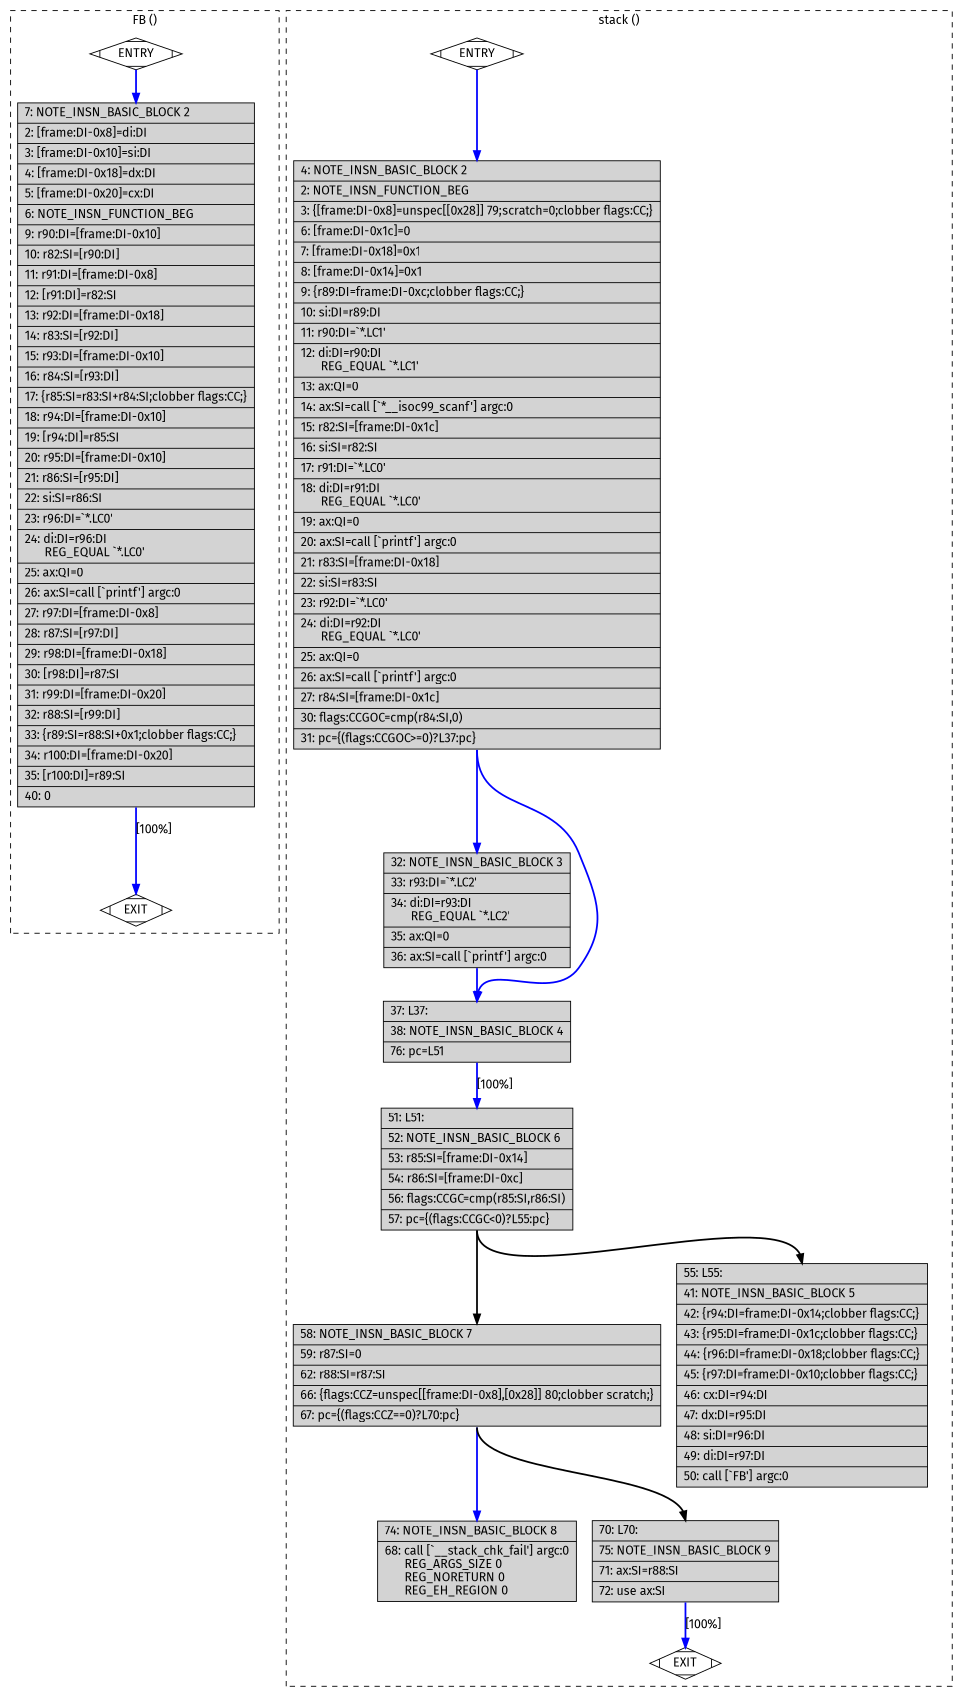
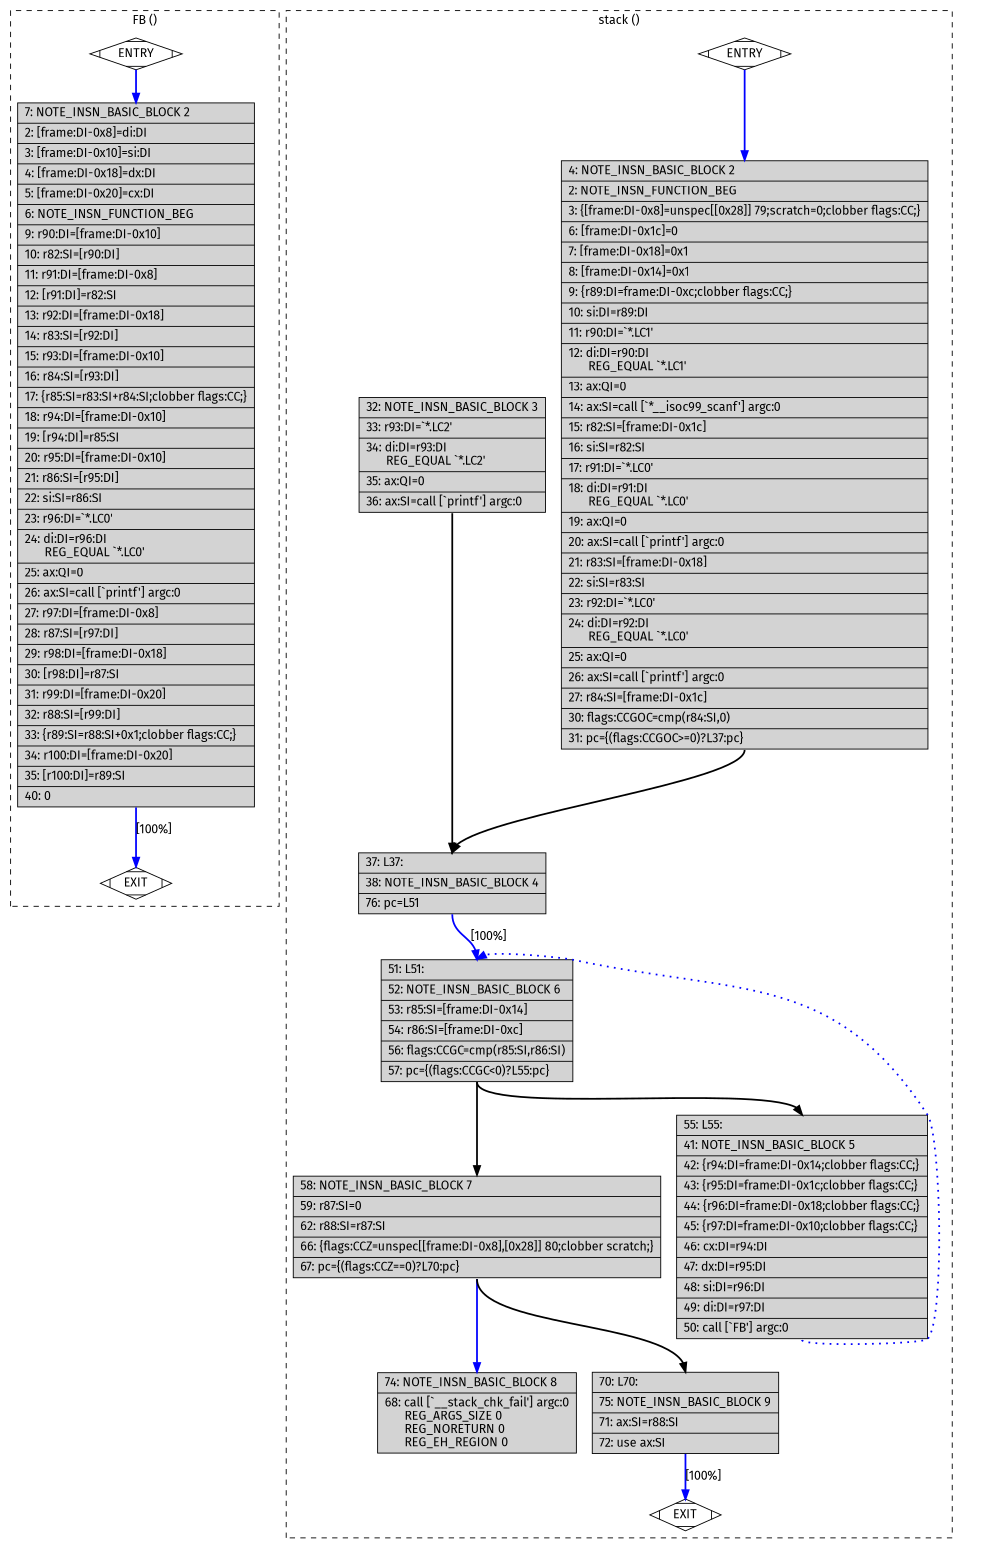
  digraph {
    fontname="Fira Sans"
    node [fillcolor=lightgrey fontname="Fira Sans" shape=record style=filled]
    edge [color=blue constraint=true fontname="Fira Sans" headport=n style="solid,bold" tailport=s weight=100]
    n1 [fillcolor=white label=ENTRY shape=Mdiamond]
    n2 [label="{\ \ \ \ 7:\ NOTE_INSN_BASIC_BLOCK\ 2\l|\ \ \ \ 2:\ [frame:DI-0x8]=di:DI\l|\ \ \ \ 3:\ [frame:DI-0x10]=si:DI\l|\ \ \ \ 4:\ [frame:DI-0x18]=dx:DI\l|\ \ \ \ 5:\ [frame:DI-0x20]=cx:DI\l|\ \ \ \ 6:\ NOTE_INSN_FUNCTION_BEG\l|\ \ \ \ 9:\ r90:DI=[frame:DI-0x10]\l|\ \ \ 10:\ r82:SI=[r90:DI]\l|\ \ \ 11:\ r91:DI=[frame:DI-0x8]\l|\ \ \ 12:\ [r91:DI]=r82:SI\l|\ \ \ 13:\ r92:DI=[frame:DI-0x18]\l|\ \ \ 14:\ r83:SI=[r92:DI]\l|\ \ \ 15:\ r93:DI=[frame:DI-0x10]\l|\ \ \ 16:\ r84:SI=[r93:DI]\l|\ \ \ 17:\ \{r85:SI=r83:SI+r84:SI;clobber\ flags:CC;\}\l|\ \ \ 18:\ r94:DI=[frame:DI-0x10]\l|\ \ \ 19:\ [r94:DI]=r85:SI\l|\ \ \ 20:\ r95:DI=[frame:DI-0x10]\l|\ \ \ 21:\ r86:SI=[r95:DI]\l|\ \ \ 22:\ si:SI=r86:SI\l|\ \ \ 23:\ r96:DI=`*.LC0'\l|\ \ \ 24:\ di:DI=r96:DI\l\ \ \ \ \ \ REG_EQUAL\ `*.LC0'\l|\ \ \ 25:\ ax:QI=0\l|\ \ \ 26:\ ax:SI=call\ [`printf']\ argc:0\l|\ \ \ 27:\ r97:DI=[frame:DI-0x8]\l|\ \ \ 28:\ r87:SI=[r97:DI]\l|\ \ \ 29:\ r98:DI=[frame:DI-0x18]\l|\ \ \ 30:\ [r98:DI]=r87:SI\l|\ \ \ 31:\ r99:DI=[frame:DI-0x20]\l|\ \ \ 32:\ r88:SI=[r99:DI]\l|\ \ \ 33:\ \{r89:SI=r88:SI+0x1;clobber\ flags:CC;\}\l|\ \ \ 34:\ r100:DI=[frame:DI-0x20]\l|\ \ \ 35:\ [r100:DI]=r89:SI\l|\ \ \ 40:\ 0\l}"]
    n3 [fillcolor=white label=EXIT shape=Mdiamond]
    n4 [fillcolor=white label=ENTRY shape=Mdiamond]
    n5 [label="{\ \ \ \ 4:\ NOTE_INSN_BASIC_BLOCK\ 2\l|\ \ \ \ 2:\ NOTE_INSN_FUNCTION_BEG\l|\ \ \ \ 3:\ \{[frame:DI-0x8]=unspec[[0x28]]\ 79;scratch=0;clobber\ flags:CC;\}\l|\ \ \ \ 6:\ [frame:DI-0x1c]=0\l|\ \ \ \ 7:\ [frame:DI-0x18]=0x1\l|\ \ \ \ 8:\ [frame:DI-0x14]=0x1\l|\ \ \ \ 9:\ \{r89:DI=frame:DI-0xc;clobber\ flags:CC;\}\l|\ \ \ 10:\ si:DI=r89:DI\l|\ \ \ 11:\ r90:DI=`*.LC1'\l|\ \ \ 12:\ di:DI=r90:DI\l\ \ \ \ \ \ REG_EQUAL\ `*.LC1'\l|\ \ \ 13:\ ax:QI=0\l|\ \ \ 14:\ ax:SI=call\ [`*__isoc99_scanf']\ argc:0\l|\ \ \ 15:\ r82:SI=[frame:DI-0x1c]\l|\ \ \ 16:\ si:SI=r82:SI\l|\ \ \ 17:\ r91:DI=`*.LC0'\l|\ \ \ 18:\ di:DI=r91:DI\l\ \ \ \ \ \ REG_EQUAL\ `*.LC0'\l|\ \ \ 19:\ ax:QI=0\l|\ \ \ 20:\ ax:SI=call\ [`printf']\ argc:0\l|\ \ \ 21:\ r83:SI=[frame:DI-0x18]\l|\ \ \ 22:\ si:SI=r83:SI\l|\ \ \ 23:\ r92:DI=`*.LC0'\l|\ \ \ 24:\ di:DI=r92:DI\l\ \ \ \ \ \ REG_EQUAL\ `*.LC0'\l|\ \ \ 25:\ ax:QI=0\l|\ \ \ 26:\ ax:SI=call\ [`printf']\ argc:0\l|\ \ \ 27:\ r84:SI=[frame:DI-0x1c]\l|\ \ \ 30:\ flags:CCGOC=cmp(r84:SI,0)\l|\ \ \ 31:\ pc=\{(flags:CCGOC\>=0)?L37:pc\}\l}"]
    n6 [fillcolor=white label=EXIT shape=Mdiamond]
    n7 [label="{\ \ \ 32:\ NOTE_INSN_BASIC_BLOCK\ 3\l|\ \ \ 33:\ r93:DI=`*.LC2'\l|\ \ \ 34:\ di:DI=r93:DI\l\ \ \ \ \ \ REG_EQUAL\ `*.LC2'\l|\ \ \ 35:\ ax:QI=0\l|\ \ \ 36:\ ax:SI=call\ [`printf']\ argc:0\l}"]
    n8 [label="{\ \ \ 37:\ L37:\l|\ \ \ 38:\ NOTE_INSN_BASIC_BLOCK\ 4\l|\ \ \ 76:\ pc=L51\l}"]
    n9 [label="{\ \ \ 51:\ L51:\l|\ \ \ 52:\ NOTE_INSN_BASIC_BLOCK\ 6\l|\ \ \ 53:\ r85:SI=[frame:DI-0x14]\l|\ \ \ 54:\ r86:SI=[frame:DI-0xc]\l|\ \ \ 56:\ flags:CCGC=cmp(r85:SI,r86:SI)\l|\ \ \ 57:\ pc=\{(flags:CCGC\<0)?L55:pc\}\l}"]
    n10 [label="{\ \ \ 58:\ NOTE_INSN_BASIC_BLOCK\ 7\l|\ \ \ 59:\ r87:SI=0\l|\ \ \ 62:\ r88:SI=r87:SI\l|\ \ \ 66:\ \{flags:CCZ=unspec[[frame:DI-0x8],[0x28]]\ 80;clobber\ scratch;\}\l|\ \ \ 67:\ pc=\{(flags:CCZ==0)?L70:pc\}\l}"]
    n11 [label="{\ \ \ 55:\ L55:\l|\ \ \ 41:\ NOTE_INSN_BASIC_BLOCK\ 5\l|\ \ \ 42:\ \{r94:DI=frame:DI-0x14;clobber\ flags:CC;\}\l|\ \ \ 43:\ \{r95:DI=frame:DI-0x1c;clobber\ flags:CC;\}\l|\ \ \ 44:\ \{r96:DI=frame:DI-0x18;clobber\ flags:CC;\}\l|\ \ \ 45:\ \{r97:DI=frame:DI-0x10;clobber\ flags:CC;\}\l|\ \ \ 46:\ cx:DI=r94:DI\l|\ \ \ 47:\ dx:DI=r95:DI\l|\ \ \ 48:\ si:DI=r96:DI\l|\ \ \ 49:\ di:DI=r97:DI\l|\ \ \ 50:\ call\ [`FB']\ argc:0\l}"]
    n12 [label="{\ \ \ 74:\ NOTE_INSN_BASIC_BLOCK\ 8\l|\ \ \ 68:\ call\ [`__stack_chk_fail']\ argc:0\l\ \ \ \ \ \ REG_ARGS_SIZE\ 0\l\ \ \ \ \ \ REG_NORETURN\ 0\l\ \ \ \ \ \ REG_EH_REGION\ 0\l}"]
    n13 [label="{\ \ \ 70:\ L70:\l|\ \ \ 75:\ NOTE_INSN_BASIC_BLOCK\ 9\l|\ \ \ 71:\ ax:SI=r88:SI\l|\ \ \ 72:\ use\ ax:SI\l}"]
    subgraph cluster_1 {
      color=black
      label="FB ()"
      style=dashed
      n1
      n2
      n3
    }
    subgraph cluster_2 {
      color=black
      label="stack ()"
      style=dashed
      n4
      n5
      n6
      n7
      n8
      n9
      n10
      n11
      n12
      n13
    }
    n1 -> n2
    n1 -> n3 [style=invis color="" weight=""]
    n2 -> n3 [label="[100%]"]
    n4 -> n5
    n4 -> n6 [style=invis color="" weight=""]
-   n5 -> n7
-   n5 -> n8 [weight=10]
-   n7 -> n8
+   n5 -> n8 [color=black weight=10]
+   n7 -> n8 [color=black]
    n8 -> n9 [label="[100%]" weight=10]
    n9 -> n10 [color=black]
    n9 -> n11 [color=black weight=10]
    n10 -> n12
    n10 -> n13 [color=black weight=10]
+   n11 -> n9 [constraint=false style="dotted,bold" weight=10]
    n13 -> n6 [label="[100%]"]
  }
